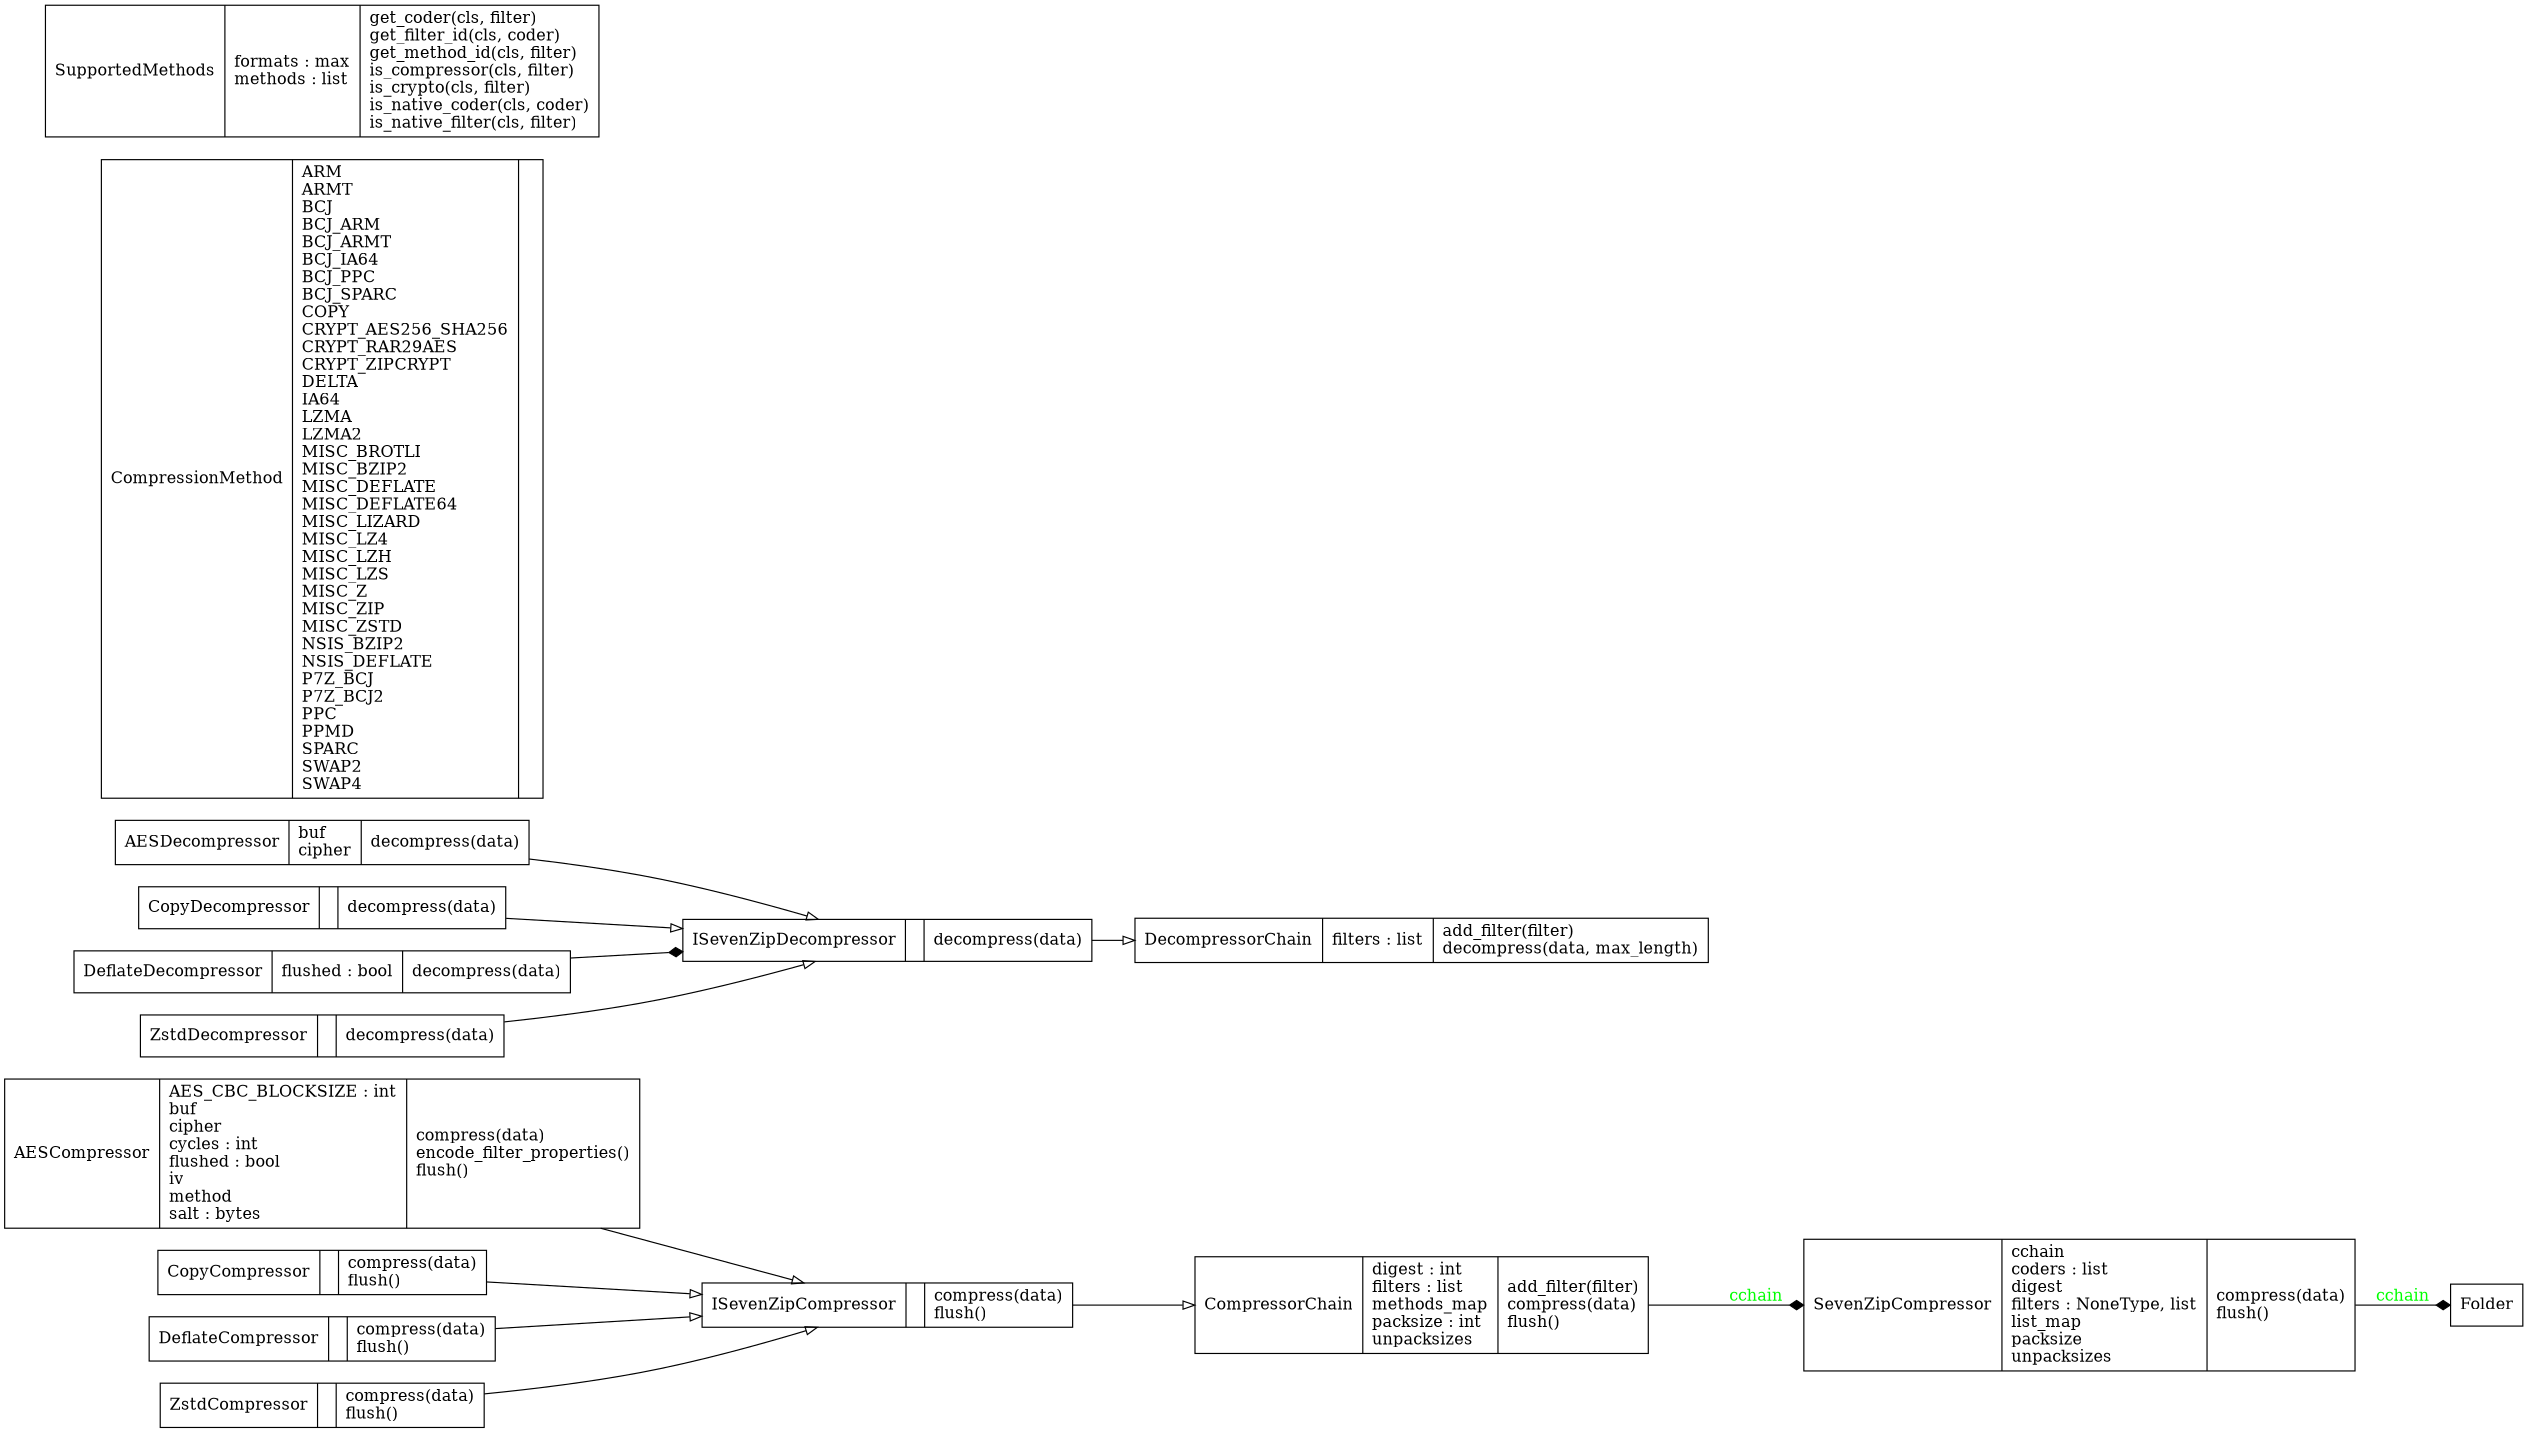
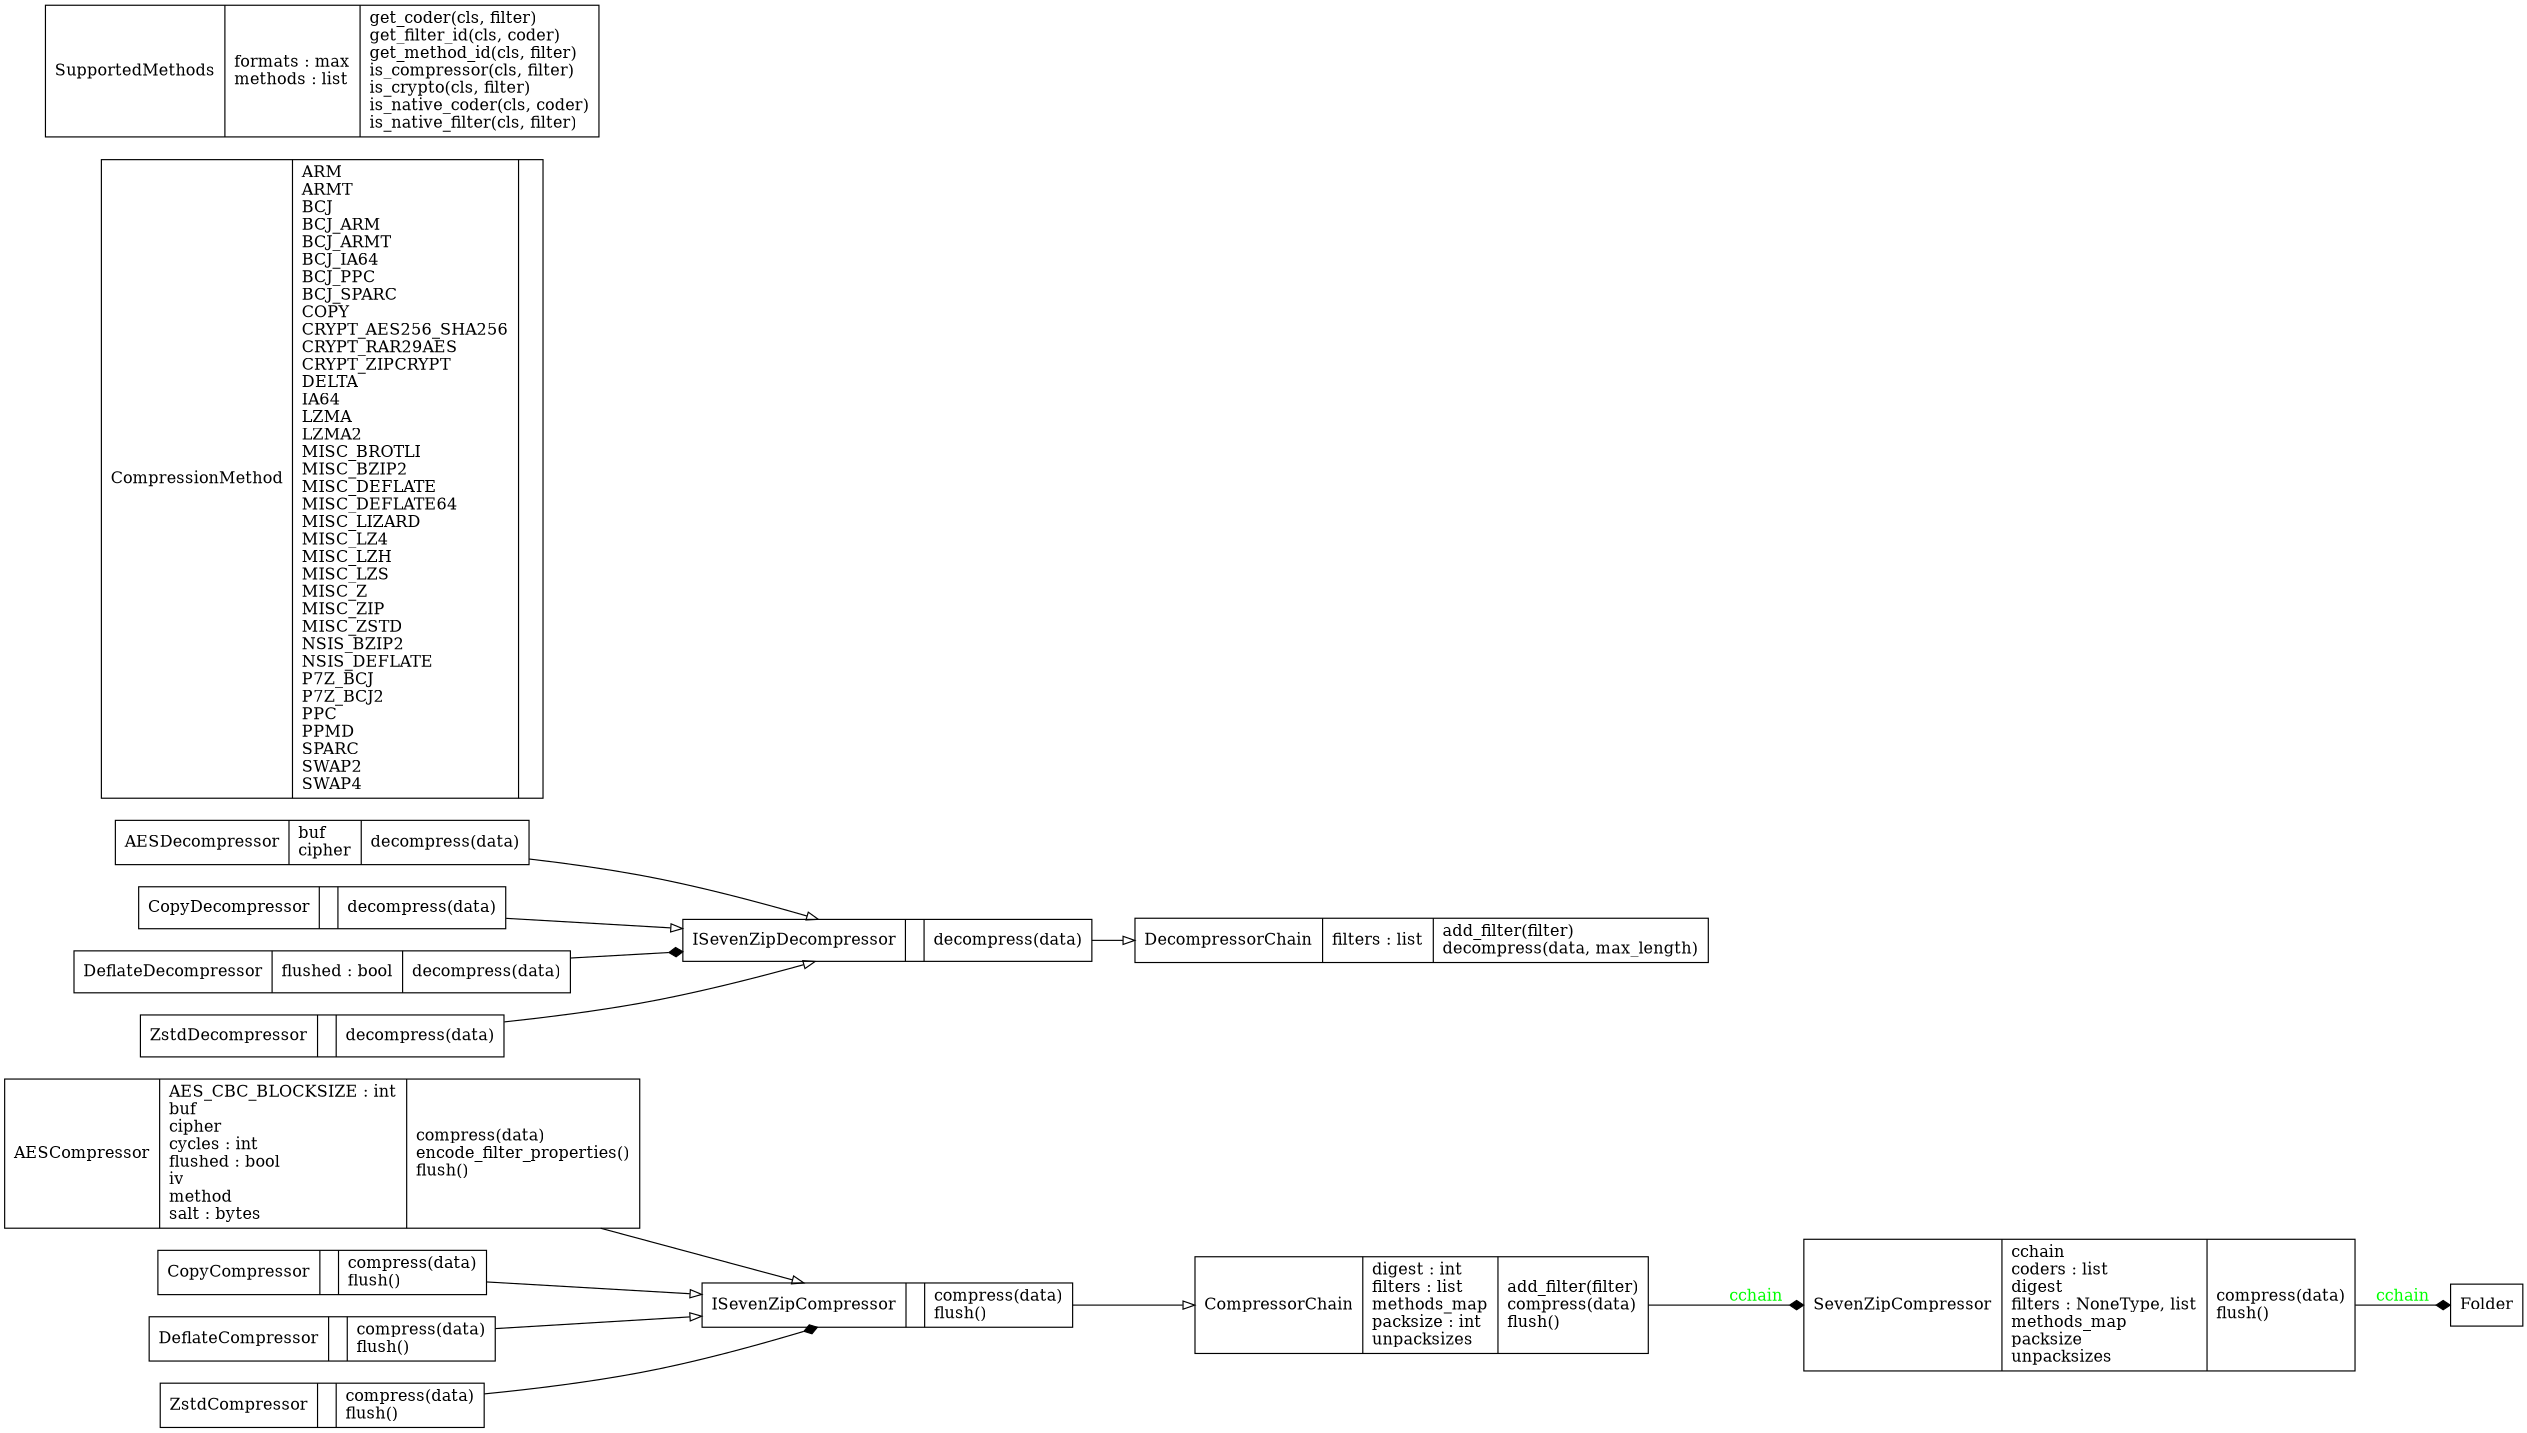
  digraph {
    rankdir=LR
    node [shape=record]
    edge [arrowhead=empty arrowtail=none]
    n1 [label="{AESCompressor|AES_CBC_BLOCKSIZE : int\lbuf\lcipher\lcycles : int\lflushed : bool\liv\lmethod\lsalt : bytes\l|compress(data)\lencode_filter_properties()\lflush()\l}"]
    n2 [label="{ISevenZipCompressor|\l|compress(data)\lflush()\l}"]
    n3 [label="{CompressorChain|digest : int\lfilters : list\lmethods_map\lpacksize : int\lunpacksizes\l|add_filter(filter)\lcompress(data)\lflush()\l}"]
    n4 [label="{AESDecompressor|buf\lcipher\l|decompress(data)\l}"]
    n5 [label="{ISevenZipDecompressor|\l|decompress(data)\l}"]
    n6 [label="{DecompressorChain|filters : list\l|add_filter(filter)\ldecompress(data, max_length)\l}"]
    n7 [label="{CompressionMethod|ARM\lARMT\lBCJ\lBCJ_ARM\lBCJ_ARMT\lBCJ_IA64\lBCJ_PPC\lBCJ_SPARC\lCOPY\lCRYPT_AES256_SHA256\lCRYPT_RAR29AES\lCRYPT_ZIPCRYPT\lDELTA\lIA64\lLZMA\lLZMA2\lMISC_BROTLI\lMISC_BZIP2\lMISC_DEFLATE\lMISC_DEFLATE64\lMISC_LIZARD\lMISC_LZ4\lMISC_LZH\lMISC_LZS\lMISC_Z\lMISC_ZIP\lMISC_ZSTD\lNSIS_BZIP2\lNSIS_DEFLATE\lP7Z_BCJ\lP7Z_BCJ2\lPPC\lPPMD\lSPARC\lSWAP2\lSWAP4\l|}"]
-   n8 [label="{SevenZipCompressor|cchain\lcoders : list\ldigest\lfilters : NoneType, list\llist_map\lpacksize\lunpacksizes\l|compress(data)\lflush()\l}"]
+   n8 [label="{SevenZipCompressor|cchain\lcoders : list\ldigest\lfilters : NoneType, list\lmethods_map\lpacksize\lunpacksizes\l|compress(data)\lflush()\l}"]
    n9 [label="{Folder}"]
    n10 [label="{CopyCompressor|\l|compress(data)\lflush()\l}"]
    n11 [label="{CopyDecompressor|\l|decompress(data)\l}"]
    n12 [label="{DeflateCompressor|\l|compress(data)\lflush()\l}"]
    n13 [label="{DeflateDecompressor|flushed : bool\l|decompress(data)\l}"]
    n14 [label="{SupportedMethods|formats : max\lmethods : list\l|get_coder(cls, filter)\lget_filter_id(cls, coder)\lget_method_id(cls, filter)\lis_compressor(cls, filter)\lis_crypto(cls, filter)\lis_native_coder(cls, coder)\lis_native_filter(cls, filter)\l}"]
    n15 [label="{ZstdCompressor|\l|compress(data)\lflush()\l}"]
    n16 [label="{ZstdDecompressor|\l|decompress(data)\l}"]
    n1 -> n2
    n2 -> n3
    n3 -> n8 [arrowhead=diamond fontcolor=green label=cchain style=solid]
    n4 -> n5
    n5 -> n6
    n8 -> n9 [arrowhead=diamond fontcolor=green label=cchain style=solid]
    n10 -> n2
    n11 -> n5
    n12 -> n2
    n13 -> n5 [arrowhead=diamond]
-   n15 -> n2
+   n15 -> n2 [arrowhead=diamond]
    n16 -> n5
  }
